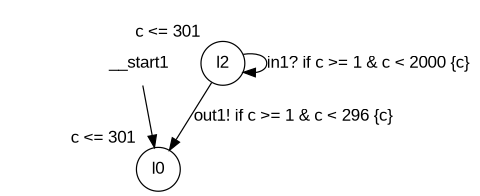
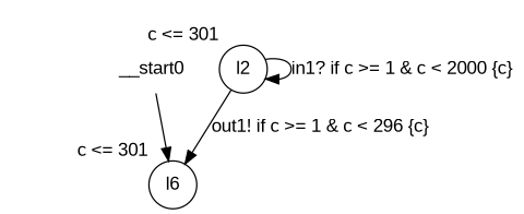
  digraph {
    fontname="Liberation Sans"
    node [fontname="Liberation Sans" shape=circle margin=0 xlabel="c <= 301"]
    edge [fontname="Liberation Sans"]
-   __start0 [shape=none label=__start1 margin="" xlabel=""]
-   n2 [label=l0]
+   __start0 [shape=none margin="" xlabel=""]
+   n2 [label=l6]
    n3 [label=l2]
    __start0 -> n2
    n3 -> n2 [label="out1! if c >= 1 & c < 296 {c} "]
    n3 -> n3 [label="in1? if c >= 1 & c < 2000 {c} "]
  }
